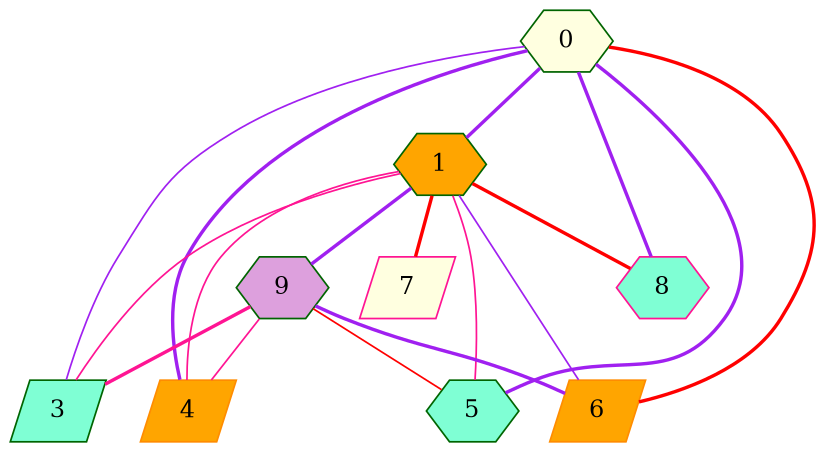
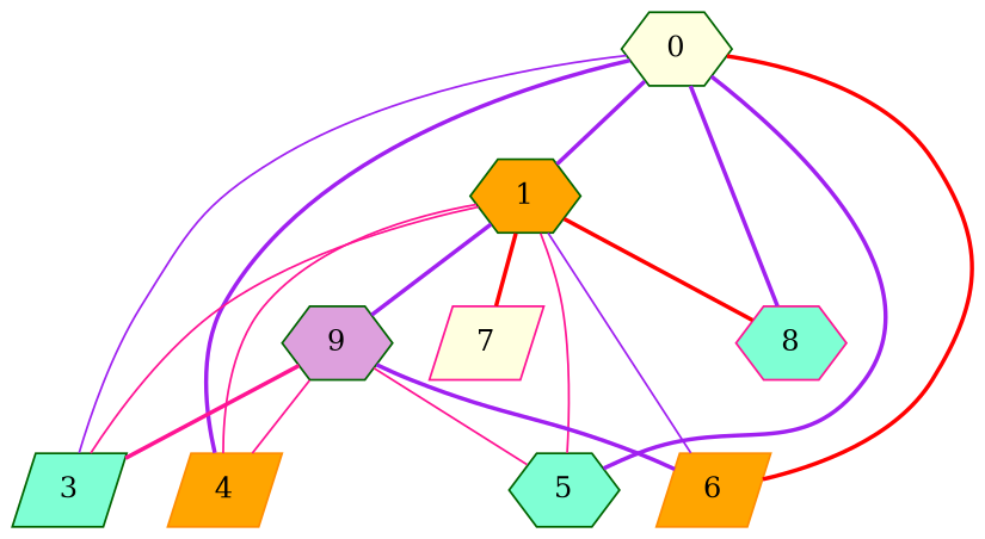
  graph {
    node [color=darkgreen fillcolor=orange shape=hexagon style=filled]
    edge [color=purple style=bold]
    n1 [fillcolor=lightyellow label=0]
    n2 [label=1]
    n3 [fillcolor=aquamarine label=3 shape=parallelogram]
    n4 [color=darkorange label=4 shape=parallelogram]
    n5 [fillcolor=aquamarine label=5]
    n6 [color=darkorange label=6 shape=parallelogram]
    n7 [color=deeppink fillcolor=aquamarine label=8]
    n8 [color=deeppink fillcolor=lightyellow label=7 shape=parallelogram]
    n9 [fillcolor=plum label=9]
    n1 -- n2
    n1 -- n3 [style=solid]
    n1 -- n4
    n1 -- n5
    n1 -- n6 [color=red]
    n1 -- n7
    n2 -- n3 [color=deeppink style=solid]
    n2 -- n4 [color=deeppink style=solid]
    n2 -- n5 [color=deeppink style=solid]
    n2 -- n6 [style=solid]
    n2 -- n7 [color=red]
    n2 -- n8 [color=red]
    n2 -- n9
    n9 -- n3 [color=deeppink]
    n9 -- n4 [color=deeppink style=solid]
-   n9 -- n5 [color=red style=solid]
+   n9 -- n5 [color=deeppink style=solid]
    n9 -- n6
  }
